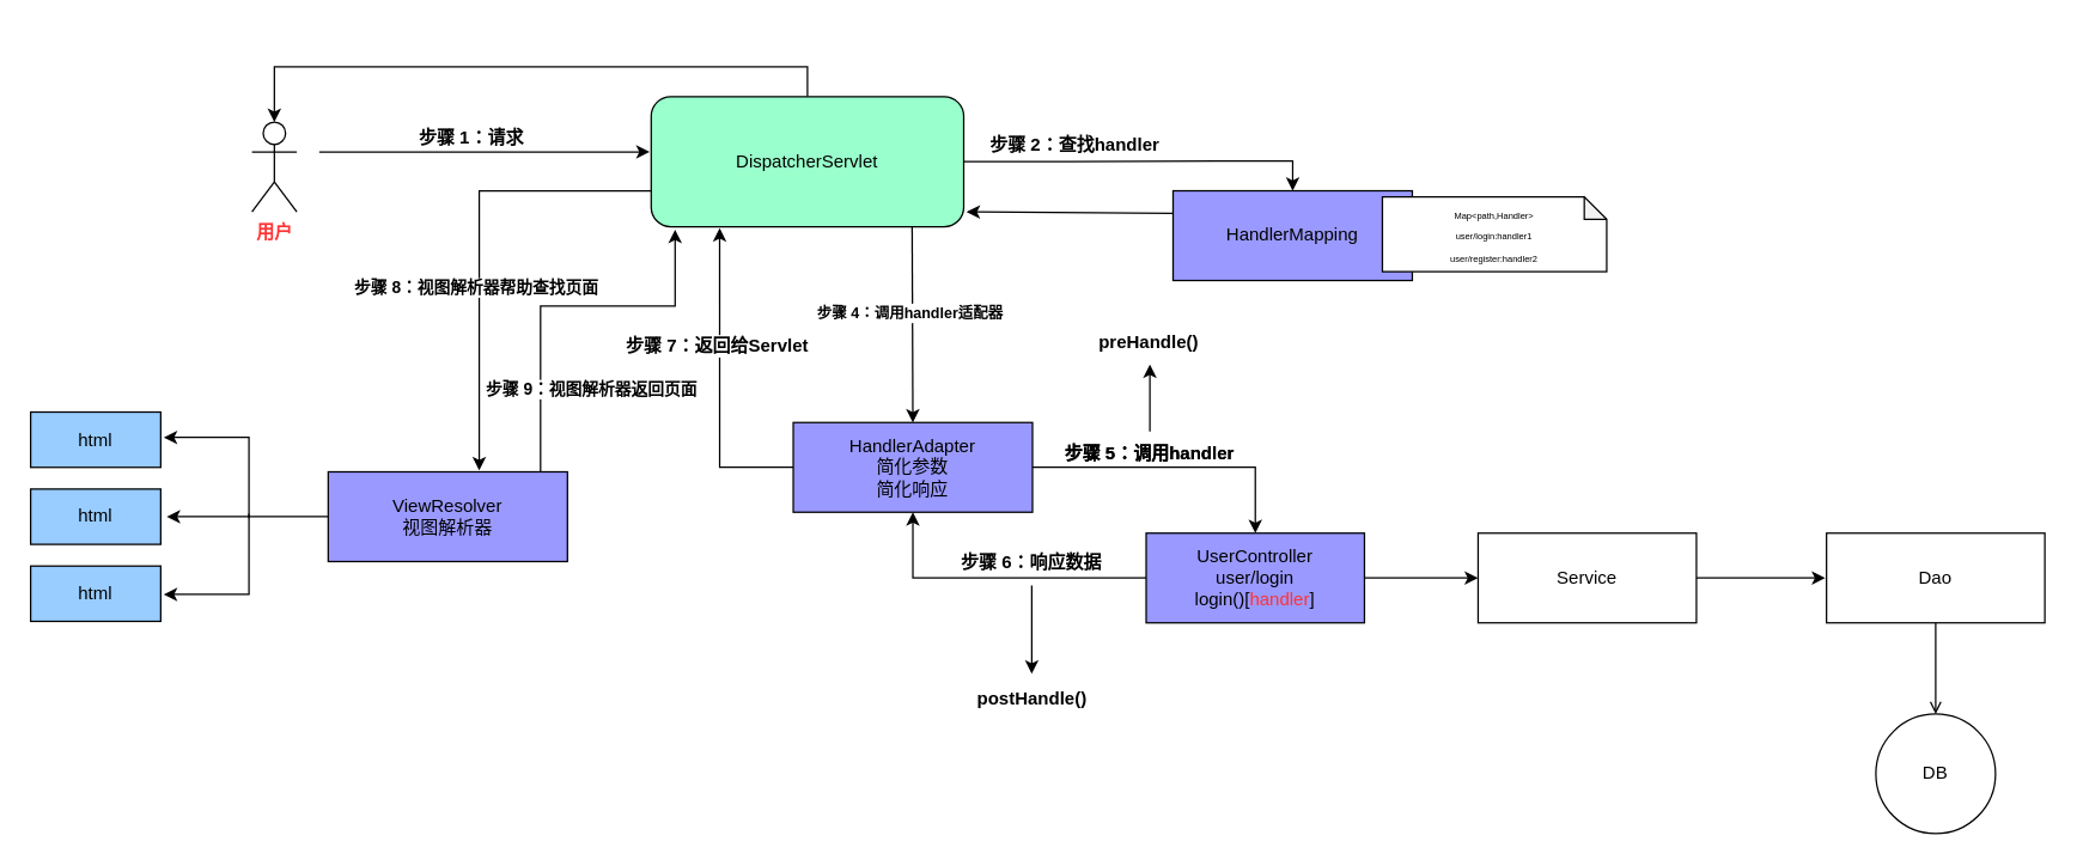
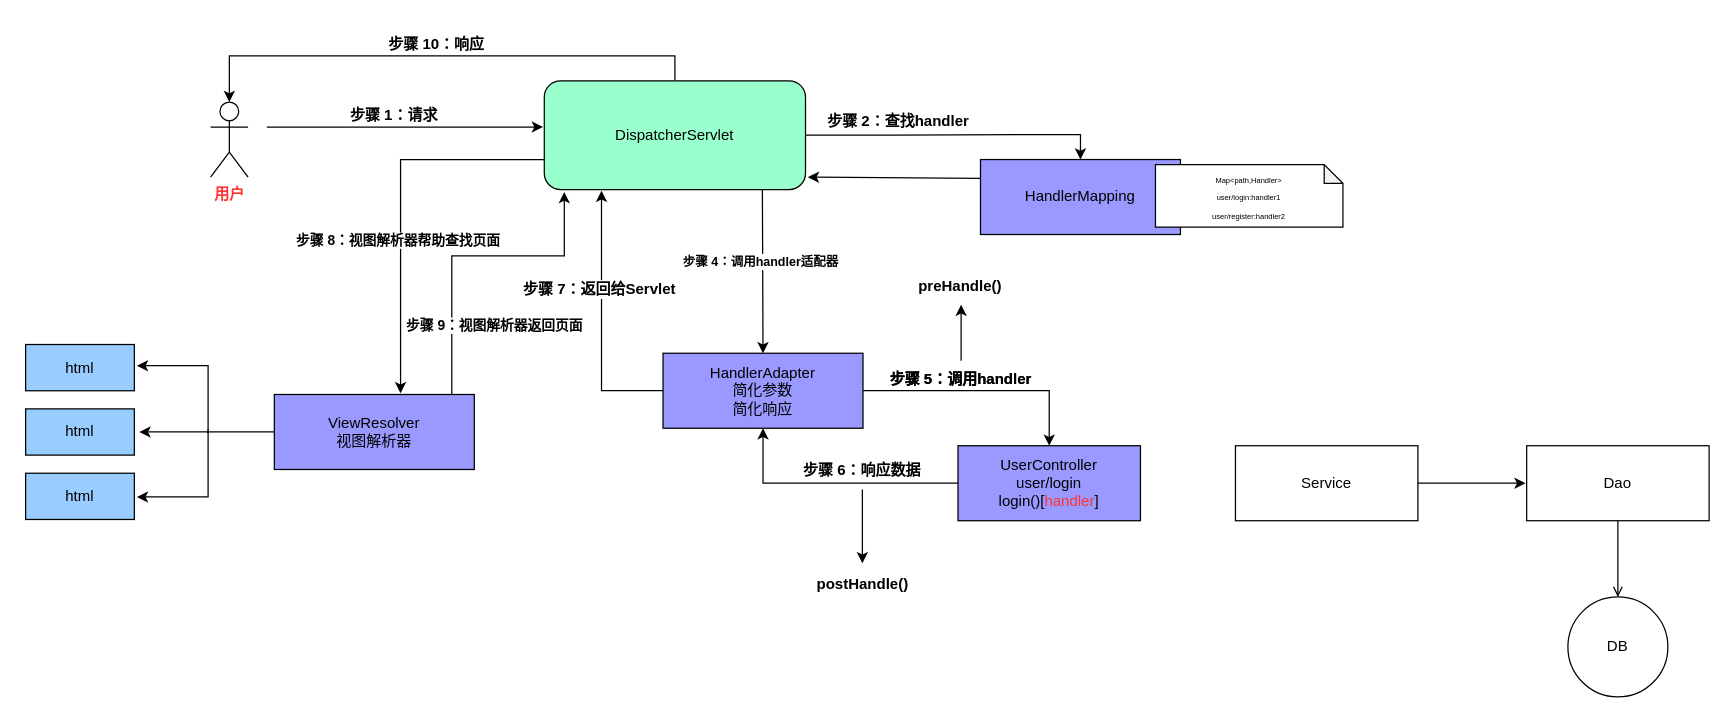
  <mxCell id="0" />
  <mxCell id="1" parent="0" />
  <mxCell id="2" value="&lt;b&gt;&lt;font color=&quot;#ff3333&quot;&gt;用户&lt;/font&gt;&lt;/b&gt;" style="shape=umlActor;verticalLabelPosition=bottom;verticalAlign=top;html=1;outlineConnect=0;" parent="1" vertex="1"><mxGeometry x="168" y="81" width="30" height="60" as="geometry" /></mxCell>
  <mxCell id="3" value="" style="endArrow=classic;html=1;rounded=0;" edge="1" parent="1"><mxGeometry width="50" height="50" relative="1" as="geometry"><mxPoint x="213" y="101" as="sourcePoint" /><mxPoint x="434" y="101" as="targetPoint" /></mxGeometry></mxCell>
  <mxCell id="4" value="&lt;b&gt;步骤 1：请求&lt;/b&gt;" style="text;html=1;strokeColor=none;fillColor=none;align=center;verticalAlign=middle;whiteSpace=wrap;rounded=0;" vertex="1" parent="1"><mxGeometry x="275" y="77" width="80" height="30" as="geometry" /></mxCell>
  <mxCell id="5" style="edgeStyle=orthogonalEdgeStyle;rounded=0;orthogonalLoop=1;jettySize=auto;html=1;exitX=0.5;exitY=0;exitDx=0;exitDy=0;entryX=0.5;entryY=0;entryDx=0;entryDy=0;entryPerimeter=0;" edge="1" parent="1" source="7" target="2"><mxGeometry relative="1" as="geometry" /></mxCell>
  <mxCell id="6" style="edgeStyle=orthogonalEdgeStyle;rounded=0;orthogonalLoop=1;jettySize=auto;html=1;exitX=1;exitY=0.5;exitDx=0;exitDy=0;entryX=0.5;entryY=0;entryDx=0;entryDy=0;" edge="1" parent="1" source="7" target="9"><mxGeometry relative="1" as="geometry" /></mxCell>
  <mxCell id="7" value="DispatcherServlet " style="rounded=1;whiteSpace=wrap;html=1;fillColor=#99FFCC;" vertex="1" parent="1"><mxGeometry x="435" y="64" width="209" height="87" as="geometry" /></mxCell>
+ <mxCell id="8" value="&lt;b&gt;步骤 10：响应&lt;/b&gt;" style="text;html=1;strokeColor=none;fillColor=none;align=center;verticalAlign=middle;whiteSpace=wrap;rounded=0;" vertex="1" parent="1"><mxGeometry x="309" y="20" width="80" height="30" as="geometry" /></mxCell>
  <mxCell id="9" value="HandlerMapping" style="rounded=0;whiteSpace=wrap;html=1;fillColor=#9999FF;" vertex="1" parent="1"><mxGeometry x="784" y="127" width="160" height="60" as="geometry" /></mxCell>
  <mxCell id="10" value="" style="endArrow=classic;html=1;rounded=0;entryX=1.009;entryY=0.886;entryDx=0;entryDy=0;entryPerimeter=0;exitX=0;exitY=0.25;exitDx=0;exitDy=0;" edge="1" parent="1" source="9" target="7"><mxGeometry width="50" height="50" relative="1" as="geometry"><mxPoint x="714" y="141" as="sourcePoint" /><mxPoint x="764" y="91" as="targetPoint" /></mxGeometry></mxCell>
  <mxCell id="11" value="&lt;b&gt;步骤 2：查找handler&lt;/b&gt;" style="text;html=1;strokeColor=none;fillColor=none;align=center;verticalAlign=middle;whiteSpace=wrap;rounded=0;" vertex="1" parent="1"><mxGeometry x="659" y="82" width="119" height="30" as="geometry" /></mxCell>
  <mxCell id="12" value="&lt;font style=&quot;font-size: 6px;&quot;&gt;Map&amp;lt;path,Handler&amp;gt;&lt;br style=&quot;&quot;&gt;user/login:handler1&lt;br style=&quot;&quot;&gt;user/register:handler2&lt;/font&gt;" style="shape=note;whiteSpace=wrap;html=1;backgroundOutline=1;darkOpacity=0.05;size=15;" vertex="1" parent="1"><mxGeometry x="924" y="131" width="150" height="50" as="geometry" /></mxCell>
  <mxCell id="13" style="edgeStyle=orthogonalEdgeStyle;rounded=0;orthogonalLoop=1;jettySize=auto;html=1;exitX=0;exitY=0.5;exitDx=0;exitDy=0;entryX=0.219;entryY=1.011;entryDx=0;entryDy=0;entryPerimeter=0;" edge="1" parent="1" source="16" target="7"><mxGeometry relative="1" as="geometry" /></mxCell>
  <mxCell id="14" value="&lt;b&gt;&lt;font style=&quot;font-size: 12px;&quot;&gt;步骤 7：返回给Servlet&lt;/font&gt;&lt;/b&gt;" style="edgeLabel;html=1;align=center;verticalAlign=middle;resizable=0;points=[];" vertex="1" connectable="0" parent="13"><mxGeometry x="0.305" y="2" relative="1" as="geometry"><mxPoint y="6" as="offset" /></mxGeometry></mxCell>
  <mxCell id="15" style="edgeStyle=orthogonalEdgeStyle;rounded=0;orthogonalLoop=1;jettySize=auto;html=1;entryX=0.5;entryY=0;entryDx=0;entryDy=0;" edge="1" parent="1" source="16" target="32"><mxGeometry relative="1" as="geometry" /></mxCell>
  <mxCell id="16" value="HandlerAdapter&lt;br&gt;简化参数&lt;br&gt;简化响应" style="rounded=0;whiteSpace=wrap;html=1;fillColor=#9999FF;" vertex="1" parent="1"><mxGeometry x="530" y="282" width="160" height="60" as="geometry" /></mxCell>
  <mxCell id="17" value="" style="endArrow=classic;html=1;rounded=0;entryX=0.5;entryY=0;entryDx=0;entryDy=0;" edge="1" parent="1" target="16"><mxGeometry width="50" height="50" relative="1" as="geometry"><mxPoint x="609.5" y="151" as="sourcePoint" /><mxPoint x="609.5" y="277" as="targetPoint" /></mxGeometry></mxCell>
  <mxCell id="18" value="&lt;font size=&quot;1&quot; style=&quot;&quot;&gt;&lt;b style=&quot;&quot;&gt;步骤 4：调用handler适配器&lt;/b&gt;&lt;/font&gt;" style="edgeLabel;html=1;align=center;verticalAlign=middle;resizable=0;points=[];" vertex="1" connectable="0" parent="17"><mxGeometry x="-0.116" y="4" relative="1" as="geometry"><mxPoint x="-6" as="offset" /></mxGeometry></mxCell>
  <mxCell id="19" style="edgeStyle=orthogonalEdgeStyle;rounded=0;orthogonalLoop=1;jettySize=auto;html=1;exitX=0;exitY=0.5;exitDx=0;exitDy=0;" edge="1" parent="1" source="20"><mxGeometry relative="1" as="geometry"><mxPoint x="111" y="345" as="targetPoint" /></mxGeometry></mxCell>
  <mxCell id="20" value="ViewResolver&lt;br&gt;视图解析器" style="rounded=0;whiteSpace=wrap;html=1;fillColor=#9999FF;" vertex="1" parent="1"><mxGeometry x="219" y="315" width="160" height="60" as="geometry" /></mxCell>
  <mxCell id="21" value="" style="endArrow=classic;html=1;rounded=0;" edge="1" parent="1"><mxGeometry width="50" height="50" relative="1" as="geometry"><mxPoint x="361" y="315" as="sourcePoint" /><mxPoint x="451" y="153" as="targetPoint" /><Array as="points"><mxPoint x="361" y="204" /><mxPoint x="451" y="204" /></Array></mxGeometry></mxCell>
  <mxCell id="22" value="&lt;b&gt;步骤 9：视图解析器返回页面&lt;/b&gt;" style="edgeLabel;html=1;align=center;verticalAlign=middle;resizable=0;points=[];" vertex="1" connectable="0" parent="21"><mxGeometry x="-0.558" y="1" relative="1" as="geometry"><mxPoint x="34" as="offset" /></mxGeometry></mxCell>
  <mxCell id="23" value="" style="endArrow=classic;html=1;rounded=0;" edge="1" parent="1"><mxGeometry width="50" height="50" relative="1" as="geometry"><mxPoint x="435" y="127" as="sourcePoint" /><mxPoint x="320" y="314" as="targetPoint" /><Array as="points"><mxPoint x="320" y="127" /></Array></mxGeometry></mxCell>
  <mxCell id="24" value="&lt;b&gt;步骤 8：视图解析器帮助查找页面&lt;/b&gt;" style="edgeLabel;html=1;align=center;verticalAlign=middle;resizable=0;points=[];" vertex="1" connectable="0" parent="23"><mxGeometry x="0.173" y="-4" relative="1" as="geometry"><mxPoint x="1" y="2" as="offset" /></mxGeometry></mxCell>
  <mxCell id="25" value="html" style="rounded=0;whiteSpace=wrap;html=1;fillColor=#99CCFF;" vertex="1" parent="1"><mxGeometry x="20" y="326.5" width="87" height="37" as="geometry" /></mxCell>
  <mxCell id="26" value="html" style="rounded=0;whiteSpace=wrap;html=1;fillColor=#99CCFF;" vertex="1" parent="1"><mxGeometry x="20" y="275" width="87" height="37" as="geometry" /></mxCell>
  <mxCell id="27" value="html" style="rounded=0;whiteSpace=wrap;html=1;fillColor=#99CCFF;" vertex="1" parent="1"><mxGeometry x="20" y="378" width="87" height="37" as="geometry" /></mxCell>
  <mxCell id="28" value="" style="endArrow=classic;html=1;rounded=0;" edge="1" parent="1"><mxGeometry width="50" height="50" relative="1" as="geometry"><mxPoint x="166" y="346" as="sourcePoint" /><mxPoint x="109" y="292" as="targetPoint" /><Array as="points"><mxPoint x="166" y="292" /></Array></mxGeometry></mxCell>
  <mxCell id="29" value="" style="endArrow=classic;html=1;rounded=0;" edge="1" parent="1"><mxGeometry width="50" height="50" relative="1" as="geometry"><mxPoint x="166" y="343" as="sourcePoint" /><mxPoint x="109" y="397" as="targetPoint" /><Array as="points"><mxPoint x="166" y="397" /></Array></mxGeometry></mxCell>
- <mxCell id="30" style="edgeStyle=orthogonalEdgeStyle;rounded=0;orthogonalLoop=1;jettySize=auto;html=1;exitX=1;exitY=0.5;exitDx=0;exitDy=0;entryX=0;entryY=0.5;entryDx=0;entryDy=0;" edge="1" parent="1" source="32" target="34"><mxGeometry relative="1" as="geometry" /></mxCell>
  <mxCell id="31" style="edgeStyle=orthogonalEdgeStyle;rounded=0;orthogonalLoop=1;jettySize=auto;html=1;exitX=0;exitY=0.5;exitDx=0;exitDy=0;entryX=0.5;entryY=1;entryDx=0;entryDy=0;" edge="1" parent="1" source="32" target="16"><mxGeometry relative="1" as="geometry" /></mxCell>
  <mxCell id="32" value="UserController&lt;br&gt;user/login&lt;br&gt;login()[&lt;font color=&quot;#ff3333&quot;&gt;handler&lt;/font&gt;]" style="rounded=0;whiteSpace=wrap;html=1;fillColor=#9999ff;" vertex="1" parent="1"><mxGeometry x="766" y="356" width="146" height="60" as="geometry" /></mxCell>
  <mxCell id="33" style="edgeStyle=orthogonalEdgeStyle;rounded=0;orthogonalLoop=1;jettySize=auto;html=1;" edge="1" parent="1" source="34"><mxGeometry relative="1" as="geometry"><mxPoint x="1220.178" y="386" as="targetPoint" /></mxGeometry></mxCell>
  <mxCell id="34" value="Service" style="rounded=0;whiteSpace=wrap;html=1;" vertex="1" parent="1"><mxGeometry x="988" y="356" width="146" height="60" as="geometry" /></mxCell>
  <mxCell id="35" style="edgeStyle=orthogonalEdgeStyle;rounded=0;orthogonalLoop=1;jettySize=auto;html=1;exitX=0.5;exitY=1;exitDx=0;exitDy=0;entryX=0.5;entryY=0;entryDx=0;entryDy=0;endArrow=open;" edge="1" parent="1" source="36" target="37"><mxGeometry relative="1" as="geometry" /></mxCell>
  <mxCell id="36" value="Dao" style="rounded=0;whiteSpace=wrap;html=1;" vertex="1" parent="1"><mxGeometry x="1221" y="356" width="146" height="60" as="geometry" /></mxCell>
  <mxCell id="37" value="DB" style="ellipse;whiteSpace=wrap;html=1;aspect=fixed;" vertex="1" parent="1"><mxGeometry x="1254" y="477" width="80" height="80" as="geometry" /></mxCell>
  <mxCell id="38" value="&lt;b&gt;步骤 5：调用handler&lt;/b&gt;" style="text;html=1;strokeColor=none;fillColor=none;align=center;verticalAlign=middle;whiteSpace=wrap;rounded=0;" vertex="1" parent="1"><mxGeometry x="709" y="288" width="119" height="30" as="geometry" /></mxCell>
  <mxCell id="39" style="edgeStyle=orthogonalEdgeStyle;rounded=0;orthogonalLoop=1;jettySize=auto;html=1;" edge="1" parent="1" source="40"><mxGeometry relative="1" as="geometry"><mxPoint x="768.5" y="243.156" as="targetPoint" /></mxGeometry></mxCell>
  <mxCell id="40" value="&lt;b&gt;步骤 5：调用handler&lt;/b&gt;" style="text;html=1;strokeColor=none;fillColor=none;align=center;verticalAlign=middle;whiteSpace=wrap;rounded=0;" vertex="1" parent="1"><mxGeometry x="709" y="288" width="119" height="30" as="geometry" /></mxCell>
  <mxCell id="41" style="edgeStyle=orthogonalEdgeStyle;rounded=0;orthogonalLoop=1;jettySize=auto;html=1;" edge="1" parent="1" source="42"><mxGeometry relative="1" as="geometry"><mxPoint x="689.5" y="450.089" as="targetPoint" /></mxGeometry></mxCell>
  <mxCell id="42" value="&lt;b&gt;步骤 6：响应数据&lt;/b&gt;" style="text;html=1;strokeColor=none;fillColor=none;align=center;verticalAlign=middle;whiteSpace=wrap;rounded=0;" vertex="1" parent="1"><mxGeometry x="630" y="361" width="119" height="30" as="geometry" /></mxCell>
  <mxCell id="43" value="&lt;b&gt;postHandle()&lt;/b&gt;" style="text;html=1;strokeColor=none;fillColor=none;align=center;verticalAlign=middle;whiteSpace=wrap;rounded=0;" vertex="1" parent="1"><mxGeometry x="660" y="452" width="60" height="30" as="geometry" /></mxCell>
  <mxCell id="44" value="&lt;b&gt;preHandle()&lt;/b&gt;" style="text;html=1;strokeColor=none;fillColor=none;align=center;verticalAlign=middle;whiteSpace=wrap;rounded=0;" vertex="1" parent="1"><mxGeometry x="737.5" y="214" width="60" height="30" as="geometry" /></mxCell>
